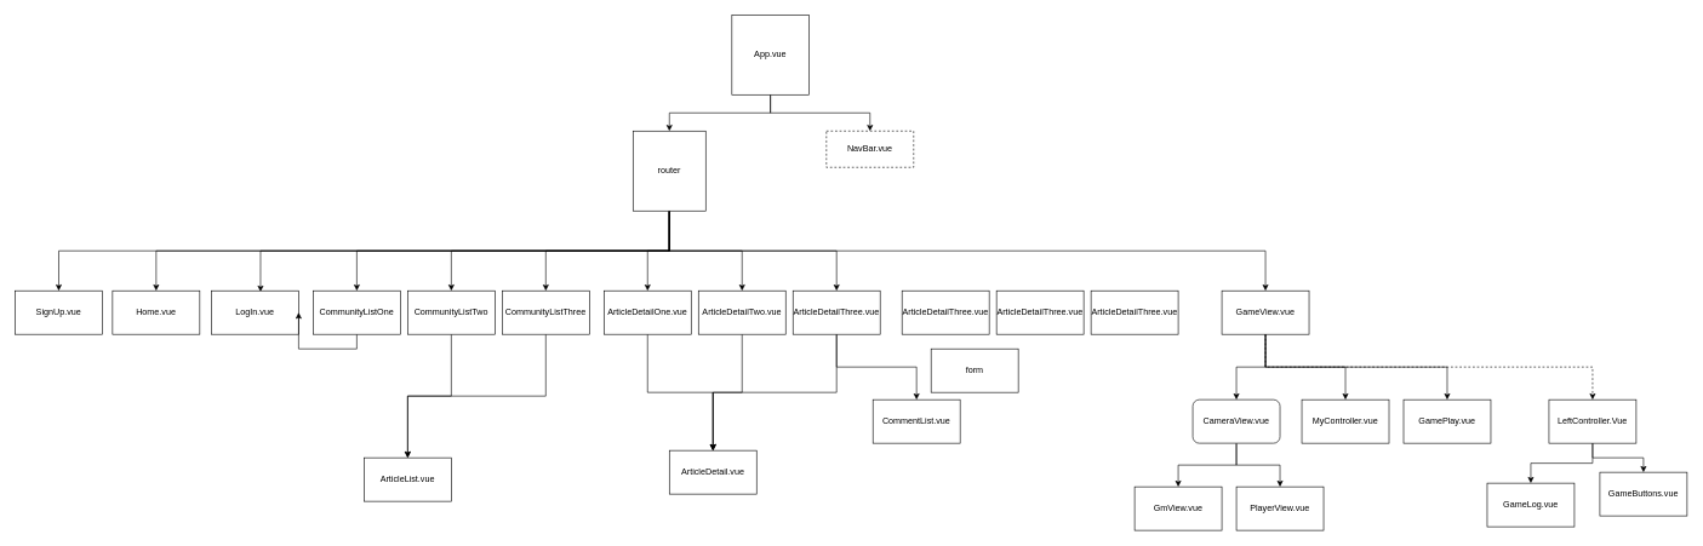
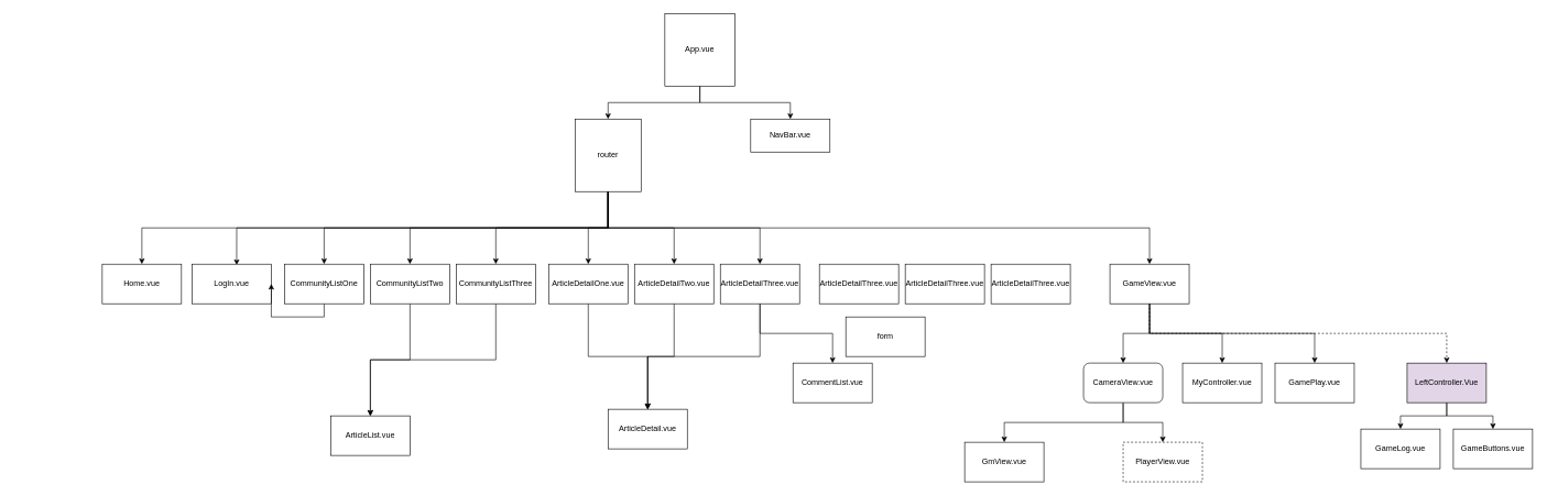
  <mxCell id="0" />
  <mxCell id="1" parent="0" />
  <mxCell id="2" style="edgeStyle=orthogonalEdgeStyle;rounded=0;orthogonalLoop=1;jettySize=auto;html=1;exitX=0.5;exitY=1;exitDx=0;exitDy=0;entryX=0.5;entryY=0;entryDx=0;entryDy=0;" edge="1" parent="1" source="12" target="13"><mxGeometry relative="1" as="geometry" /></mxCell>
- <mxCell id="3" style="edgeStyle=orthogonalEdgeStyle;rounded=0;orthogonalLoop=1;jettySize=auto;html=1;exitX=0.5;exitY=1;exitDx=0;exitDy=0;" edge="1" parent="1" source="12" target="15"><mxGeometry relative="1" as="geometry" /></mxCell>
  <mxCell id="4" style="edgeStyle=orthogonalEdgeStyle;rounded=0;orthogonalLoop=1;jettySize=auto;html=1;exitX=0.5;exitY=1;exitDx=0;exitDy=0;entryX=0.563;entryY=0.023;entryDx=0;entryDy=0;entryPerimeter=0;" edge="1" parent="1" source="12" target="14"><mxGeometry relative="1" as="geometry" /></mxCell>
  <mxCell id="5" style="edgeStyle=orthogonalEdgeStyle;rounded=0;orthogonalLoop=1;jettySize=auto;html=1;exitX=0.5;exitY=1;exitDx=0;exitDy=0;" edge="1" parent="1" source="12" target="17"><mxGeometry relative="1" as="geometry"><mxPoint x="490" y="380" as="targetPoint" /></mxGeometry></mxCell>
  <mxCell id="6" style="edgeStyle=orthogonalEdgeStyle;rounded=0;orthogonalLoop=1;jettySize=auto;html=1;exitX=0.5;exitY=1;exitDx=0;exitDy=0;entryX=0.5;entryY=0;entryDx=0;entryDy=0;" edge="1" parent="1" source="12" target="19"><mxGeometry relative="1" as="geometry" /></mxCell>
  <mxCell id="7" style="edgeStyle=orthogonalEdgeStyle;rounded=0;orthogonalLoop=1;jettySize=auto;html=1;exitX=0.5;exitY=1;exitDx=0;exitDy=0;entryX=0.5;entryY=0;entryDx=0;entryDy=0;" edge="1" parent="1" source="12" target="21"><mxGeometry relative="1" as="geometry" /></mxCell>
  <mxCell id="8" style="edgeStyle=orthogonalEdgeStyle;rounded=0;orthogonalLoop=1;jettySize=auto;html=1;exitX=0.5;exitY=1;exitDx=0;exitDy=0;entryX=0.5;entryY=0;entryDx=0;entryDy=0;" edge="1" parent="1" source="12" target="28"><mxGeometry relative="1" as="geometry" /></mxCell>
  <mxCell id="9" style="edgeStyle=orthogonalEdgeStyle;rounded=0;orthogonalLoop=1;jettySize=auto;html=1;exitX=0.5;exitY=1;exitDx=0;exitDy=0;entryX=0.5;entryY=0;entryDx=0;entryDy=0;" edge="1" parent="1" source="12" target="30"><mxGeometry relative="1" as="geometry" /></mxCell>
  <mxCell id="10" style="edgeStyle=orthogonalEdgeStyle;rounded=0;orthogonalLoop=1;jettySize=auto;html=1;exitX=0.5;exitY=1;exitDx=0;exitDy=0;entryX=0.5;entryY=0;entryDx=0;entryDy=0;" edge="1" parent="1" source="12" target="33"><mxGeometry relative="1" as="geometry" /></mxCell>
  <mxCell id="11" style="edgeStyle=orthogonalEdgeStyle;rounded=0;orthogonalLoop=1;jettySize=auto;html=1;exitX=0.5;exitY=1;exitDx=0;exitDy=0;entryX=0.5;entryY=0;entryDx=0;entryDy=0;" edge="1" parent="1" source="12" target="40"><mxGeometry relative="1" as="geometry" /></mxCell>
  <mxCell id="12" value="router" style="rounded=0;whiteSpace=wrap;html=1;" vertex="1" parent="1"><mxGeometry x="870" y="180" width="100" height="110" as="geometry" /></mxCell>
  <mxCell id="13" value="Home.vue" style="rounded=0;whiteSpace=wrap;html=1;" vertex="1" parent="1"><mxGeometry x="154" y="400" width="120" height="60" as="geometry" /></mxCell>
  <mxCell id="14" value="LogIn.vue" style="rounded=0;whiteSpace=wrap;html=1;" vertex="1" parent="1"><mxGeometry x="290" y="400" width="120" height="60" as="geometry" /></mxCell>
- <mxCell id="15" value="SignUp.vue" style="rounded=0;whiteSpace=wrap;html=1;" vertex="1" parent="1"><mxGeometry x="20" y="400" width="120" height="60" as="geometry" /></mxCell>
  <mxCell id="16" style="edgeStyle=orthogonalEdgeStyle;rounded=0;orthogonalLoop=1;jettySize=auto;html=1;exitX=0.5;exitY=1;exitDx=0;exitDy=0;" edge="1" parent="1" source="17" target="14"><mxGeometry relative="1" as="geometry" /></mxCell>
  <mxCell id="17" value="CommunityListOne" style="rounded=0;whiteSpace=wrap;html=1;" vertex="1" parent="1"><mxGeometry x="430" y="400" width="120" height="60" as="geometry" /></mxCell>
  <mxCell id="18" style="edgeStyle=orthogonalEdgeStyle;rounded=0;orthogonalLoop=1;jettySize=auto;html=1;exitX=0.5;exitY=1;exitDx=0;exitDy=0;entryX=0.5;entryY=0;entryDx=0;entryDy=0;" edge="1" parent="1" source="19" target="22"><mxGeometry relative="1" as="geometry" /></mxCell>
  <mxCell id="19" value="CommunityListTwo" style="rounded=0;whiteSpace=wrap;html=1;" vertex="1" parent="1"><mxGeometry x="560" y="400" width="120" height="60" as="geometry" /></mxCell>
  <mxCell id="20" style="edgeStyle=orthogonalEdgeStyle;rounded=0;orthogonalLoop=1;jettySize=auto;html=1;exitX=0.5;exitY=1;exitDx=0;exitDy=0;entryX=0.5;entryY=0;entryDx=0;entryDy=0;" edge="1" parent="1" source="21" target="22"><mxGeometry relative="1" as="geometry" /></mxCell>
  <mxCell id="21" value="CommunityListThree" style="rounded=0;whiteSpace=wrap;html=1;" vertex="1" parent="1"><mxGeometry x="690" y="400" width="120" height="60" as="geometry" /></mxCell>
  <mxCell id="22" value="ArticleList.vue" style="rounded=0;whiteSpace=wrap;html=1;" vertex="1" parent="1"><mxGeometry x="500" y="630" width="120" height="60" as="geometry" /></mxCell>
- <mxCell id="23" value="NavBar.vue&lt;br&gt;" style="rounded=0;whiteSpace=wrap;html=1;dashed=1;" vertex="1" parent="1"><mxGeometry x="1136" y="180" width="120" height="50" as="geometry" /></mxCell>
+ <mxCell id="23" value="NavBar.vue&lt;br&gt;" style="rounded=0;whiteSpace=wrap;html=1;" vertex="1" parent="1"><mxGeometry x="1136" y="180" width="120" height="50" as="geometry" /></mxCell>
  <mxCell id="24" style="edgeStyle=orthogonalEdgeStyle;rounded=0;orthogonalLoop=1;jettySize=auto;html=1;exitX=0.5;exitY=1;exitDx=0;exitDy=0;entryX=0.5;entryY=0;entryDx=0;entryDy=0;" edge="1" parent="1" source="26" target="12"><mxGeometry relative="1" as="geometry" /></mxCell>
  <mxCell id="25" style="edgeStyle=orthogonalEdgeStyle;rounded=0;orthogonalLoop=1;jettySize=auto;html=1;exitX=0.5;exitY=1;exitDx=0;exitDy=0;entryX=0.5;entryY=0;entryDx=0;entryDy=0;" edge="1" parent="1" source="26" target="23"><mxGeometry relative="1" as="geometry" /></mxCell>
  <mxCell id="26" value="App.vue" style="rounded=0;whiteSpace=wrap;html=1;" vertex="1" parent="1"><mxGeometry x="1006" y="20" width="106" height="110" as="geometry" /></mxCell>
  <mxCell id="27" style="edgeStyle=orthogonalEdgeStyle;rounded=0;orthogonalLoop=1;jettySize=auto;html=1;exitX=0.5;exitY=1;exitDx=0;exitDy=0;entryX=0.5;entryY=0;entryDx=0;entryDy=0;" edge="1" parent="1" source="28" target="34"><mxGeometry relative="1" as="geometry" /></mxCell>
  <mxCell id="28" value="ArticleDetailOne.vue" style="rounded=0;whiteSpace=wrap;html=1;" vertex="1" parent="1"><mxGeometry x="830" y="400" width="120" height="60" as="geometry" /></mxCell>
  <mxCell id="29" style="edgeStyle=orthogonalEdgeStyle;rounded=0;orthogonalLoop=1;jettySize=auto;html=1;exitX=0.5;exitY=1;exitDx=0;exitDy=0;entryX=0.5;entryY=0;entryDx=0;entryDy=0;" edge="1" parent="1" source="30" target="34"><mxGeometry relative="1" as="geometry" /></mxCell>
  <mxCell id="30" value="ArticleDetailTwo.vue" style="rounded=0;whiteSpace=wrap;html=1;" vertex="1" parent="1"><mxGeometry x="960" y="400" width="120" height="60" as="geometry" /></mxCell>
  <mxCell id="31" style="edgeStyle=orthogonalEdgeStyle;rounded=0;orthogonalLoop=1;jettySize=auto;html=1;exitX=0.5;exitY=1;exitDx=0;exitDy=0;entryX=0.5;entryY=0;entryDx=0;entryDy=0;" edge="1" parent="1" source="33" target="34"><mxGeometry relative="1" as="geometry" /></mxCell>
  <mxCell id="32" style="edgeStyle=orthogonalEdgeStyle;rounded=0;orthogonalLoop=1;jettySize=auto;html=1;exitX=0.5;exitY=1;exitDx=0;exitDy=0;entryX=0.5;entryY=0;entryDx=0;entryDy=0;" edge="1" parent="1" source="33" target="35"><mxGeometry relative="1" as="geometry" /></mxCell>
  <mxCell id="33" value="ArticleDetailThree.vue" style="rounded=0;whiteSpace=wrap;html=1;" vertex="1" parent="1"><mxGeometry x="1090" y="400" width="120" height="60" as="geometry" /></mxCell>
  <mxCell id="34" value="ArticleDetail.vue" style="rounded=0;whiteSpace=wrap;html=1;" vertex="1" parent="1"><mxGeometry x="920" y="620" width="120" height="60" as="geometry" /></mxCell>
  <mxCell id="35" value="CommentList.vue" style="rounded=0;whiteSpace=wrap;html=1;" vertex="1" parent="1"><mxGeometry x="1200" y="550" width="120" height="60" as="geometry" /></mxCell>
  <mxCell id="36" style="edgeStyle=orthogonalEdgeStyle;rounded=0;orthogonalLoop=1;jettySize=auto;html=1;exitX=0.5;exitY=1;exitDx=0;exitDy=0;" edge="1" parent="1" source="40" target="44"><mxGeometry relative="1" as="geometry" /></mxCell>
  <mxCell id="37" style="edgeStyle=orthogonalEdgeStyle;rounded=0;orthogonalLoop=1;jettySize=auto;html=1;exitX=0.5;exitY=1;exitDx=0;exitDy=0;entryX=0.5;entryY=0;entryDx=0;entryDy=0;" edge="1" parent="1" source="40" target="46"><mxGeometry relative="1" as="geometry" /></mxCell>
  <mxCell id="38" style="edgeStyle=orthogonalEdgeStyle;rounded=0;orthogonalLoop=1;jettySize=auto;html=1;exitX=0.5;exitY=1;exitDx=0;exitDy=0;entryX=0.5;entryY=0;entryDx=0;entryDy=0;" edge="1" parent="1" source="40" target="47"><mxGeometry relative="1" as="geometry" /></mxCell>
  <mxCell id="39" style="edgeStyle=orthogonalEdgeStyle;rounded=0;orthogonalLoop=1;jettySize=auto;html=1;exitX=0.5;exitY=1;exitDx=0;exitDy=0;entryX=0.5;entryY=0;entryDx=0;entryDy=0;dashed=1;" edge="1" parent="1" source="40" target="55"><mxGeometry relative="1" as="geometry" /></mxCell>
  <mxCell id="40" value="GameView.vue" style="rounded=0;whiteSpace=wrap;html=1;" vertex="1" parent="1"><mxGeometry x="1680" y="400" width="120" height="60" as="geometry" /></mxCell>
- <mxCell id="41" value="GmView.vue" style="rounded=0;whiteSpace=wrap;html=1;" vertex="1" parent="1"><mxGeometry x="1560" y="670" width="120" height="60" as="geometry" /></mxCell>
+ <mxCell id="41" value="GmView.vue" style="rounded=0;whiteSpace=wrap;html=1;" vertex="1" parent="1"><mxGeometry x="1460" y="670" width="120" height="60" as="geometry" /></mxCell>
  <mxCell id="42" style="edgeStyle=orthogonalEdgeStyle;rounded=0;orthogonalLoop=1;jettySize=auto;html=1;exitX=0.5;exitY=1;exitDx=0;exitDy=0;" edge="1" parent="1" source="44" target="41"><mxGeometry relative="1" as="geometry" /></mxCell>
  <mxCell id="43" style="edgeStyle=orthogonalEdgeStyle;rounded=0;orthogonalLoop=1;jettySize=auto;html=1;exitX=0.5;exitY=1;exitDx=0;exitDy=0;" edge="1" parent="1" source="44" target="45"><mxGeometry relative="1" as="geometry" /></mxCell>
  <mxCell id="44" value="CameraView.vue" style="whiteSpace=wrap;html=1;rounded=1;" vertex="1" parent="1"><mxGeometry x="1640" y="550" width="120" height="60" as="geometry" /></mxCell>
- <mxCell id="45" value="PlayerView.vue" style="rounded=0;whiteSpace=wrap;html=1;" vertex="1" parent="1"><mxGeometry x="1700" y="670" width="120" height="60" as="geometry" /></mxCell>
+ <mxCell id="45" value="PlayerView.vue" style="rounded=0;whiteSpace=wrap;html=1;dashed=1;" vertex="1" parent="1"><mxGeometry x="1700" y="670" width="120" height="60" as="geometry" /></mxCell>
  <mxCell id="46" value="MyController.vue" style="rounded=0;whiteSpace=wrap;html=1;" vertex="1" parent="1"><mxGeometry x="1790" y="550" width="120" height="60" as="geometry" /></mxCell>
  <mxCell id="47" value="GamePlay.vue" style="rounded=0;whiteSpace=wrap;html=1;" vertex="1" parent="1"><mxGeometry x="1930" y="550" width="120" height="60" as="geometry" /></mxCell>
- <mxCell id="48" value="GameLog.vue" style="rounded=0;whiteSpace=wrap;html=1;" vertex="1" parent="1"><mxGeometry x="2045" y="665" width="120" height="60" as="geometry" /></mxCell>
+ <mxCell id="48" value="GameLog.vue" style="rounded=0;whiteSpace=wrap;html=1;" vertex="1" parent="1"><mxGeometry x="2060" y="650" width="120" height="60" as="geometry" /></mxCell>
  <mxCell id="49" value="GameButtons.vue" style="rounded=0;whiteSpace=wrap;html=1;" vertex="1" parent="1"><mxGeometry x="2200" y="650" width="120" height="60" as="geometry" /></mxCell>
  <mxCell id="50" value="ArticleDetailThree.vue" style="rounded=0;whiteSpace=wrap;html=1;" vertex="1" parent="1"><mxGeometry x="1240" y="400" width="120" height="60" as="geometry" /></mxCell>
  <mxCell id="51" value="ArticleDetailThree.vue" style="rounded=0;whiteSpace=wrap;html=1;" vertex="1" parent="1"><mxGeometry x="1370" y="400" width="120" height="60" as="geometry" /></mxCell>
  <mxCell id="52" value="ArticleDetailThree.vue" style="rounded=0;whiteSpace=wrap;html=1;" vertex="1" parent="1"><mxGeometry x="1500" y="400" width="120" height="60" as="geometry" /></mxCell>
  <mxCell id="53" style="edgeStyle=orthogonalEdgeStyle;rounded=0;orthogonalLoop=1;jettySize=auto;html=1;exitX=0.5;exitY=1;exitDx=0;exitDy=0;entryX=0.5;entryY=0;entryDx=0;entryDy=0;" edge="1" parent="1" source="55" target="48"><mxGeometry relative="1" as="geometry" /></mxCell>
  <mxCell id="54" style="edgeStyle=orthogonalEdgeStyle;rounded=0;orthogonalLoop=1;jettySize=auto;html=1;exitX=0.5;exitY=1;exitDx=0;exitDy=0;entryX=0.5;entryY=0;entryDx=0;entryDy=0;" edge="1" parent="1" source="55" target="49"><mxGeometry relative="1" as="geometry" /></mxCell>
- <mxCell id="55" value="LeftController.Vue" style="rounded=0;whiteSpace=wrap;html=1;" vertex="1" parent="1"><mxGeometry x="2130" y="550" width="120" height="60" as="geometry" /></mxCell>
+ <mxCell id="55" value="LeftController.Vue" style="rounded=0;whiteSpace=wrap;html=1;fillColor=#e1d5e7;" vertex="1" parent="1"><mxGeometry x="2130" y="550" width="120" height="60" as="geometry" /></mxCell>
  <mxCell id="56" value="form" style="rounded=0;whiteSpace=wrap;html=1;" vertex="1" parent="1"><mxGeometry x="1280" y="480" width="120" height="60" as="geometry" /></mxCell>
